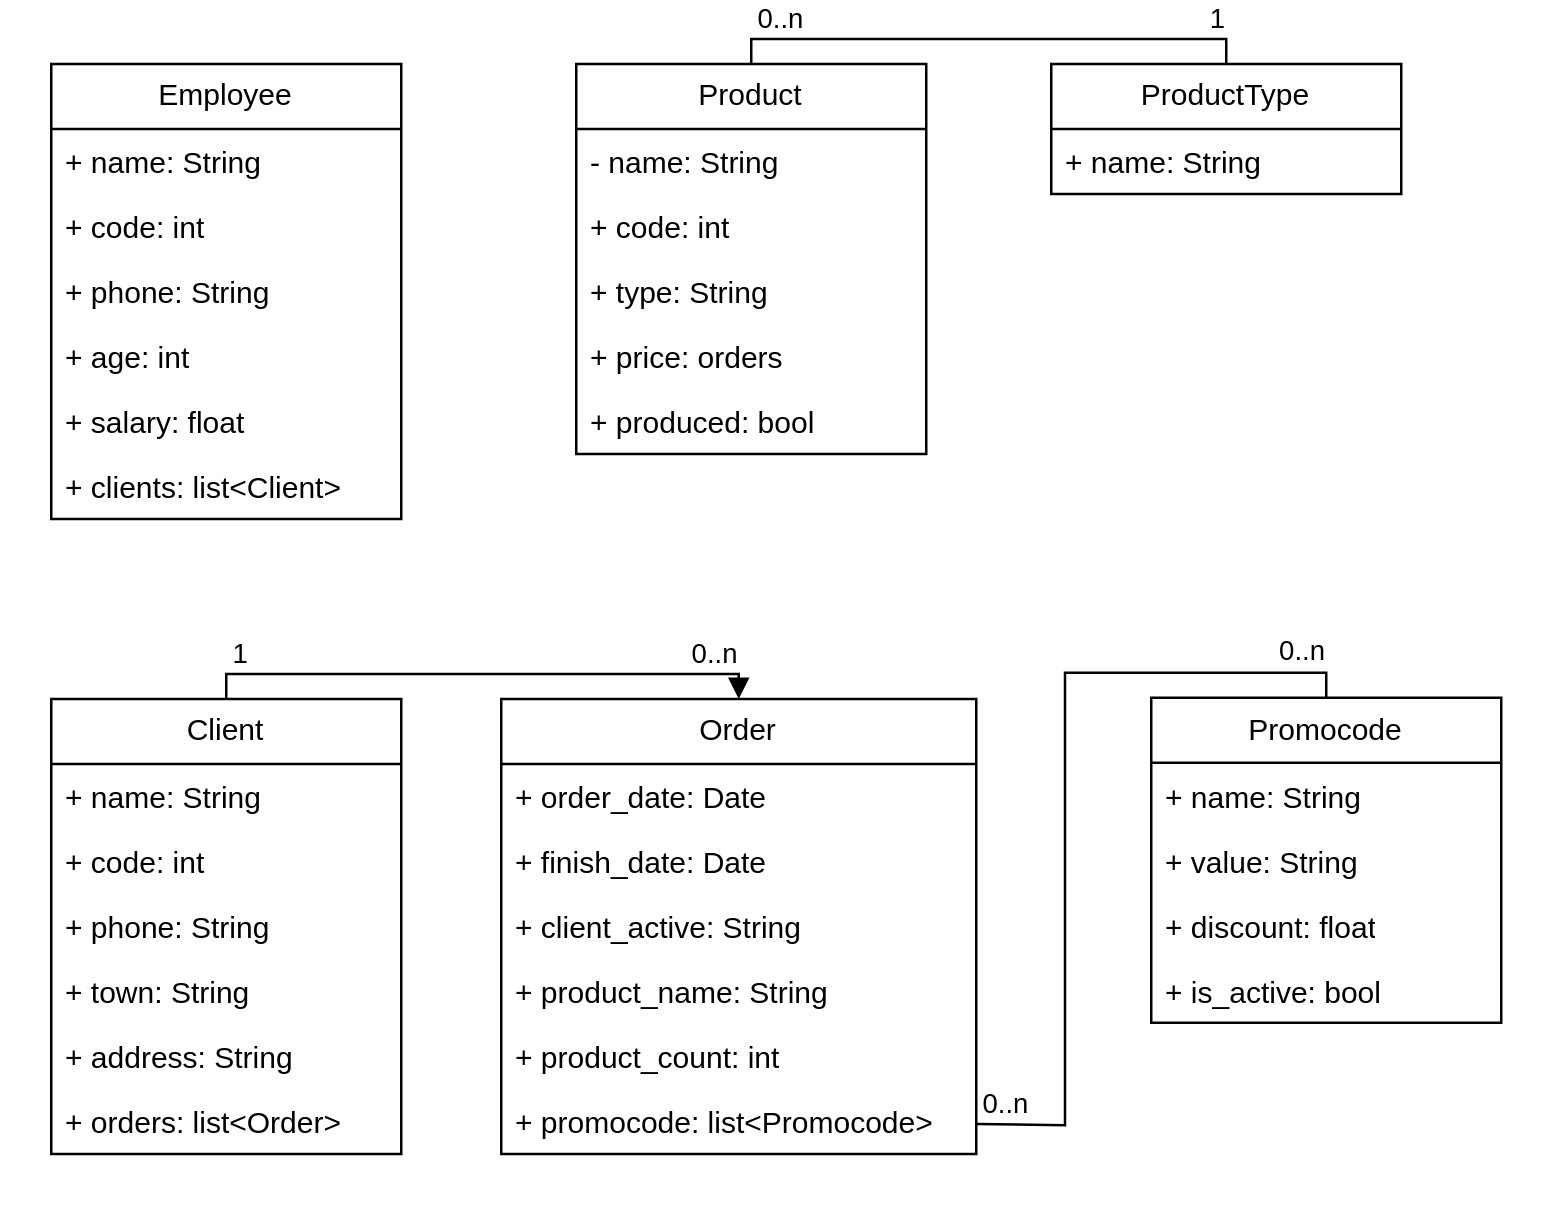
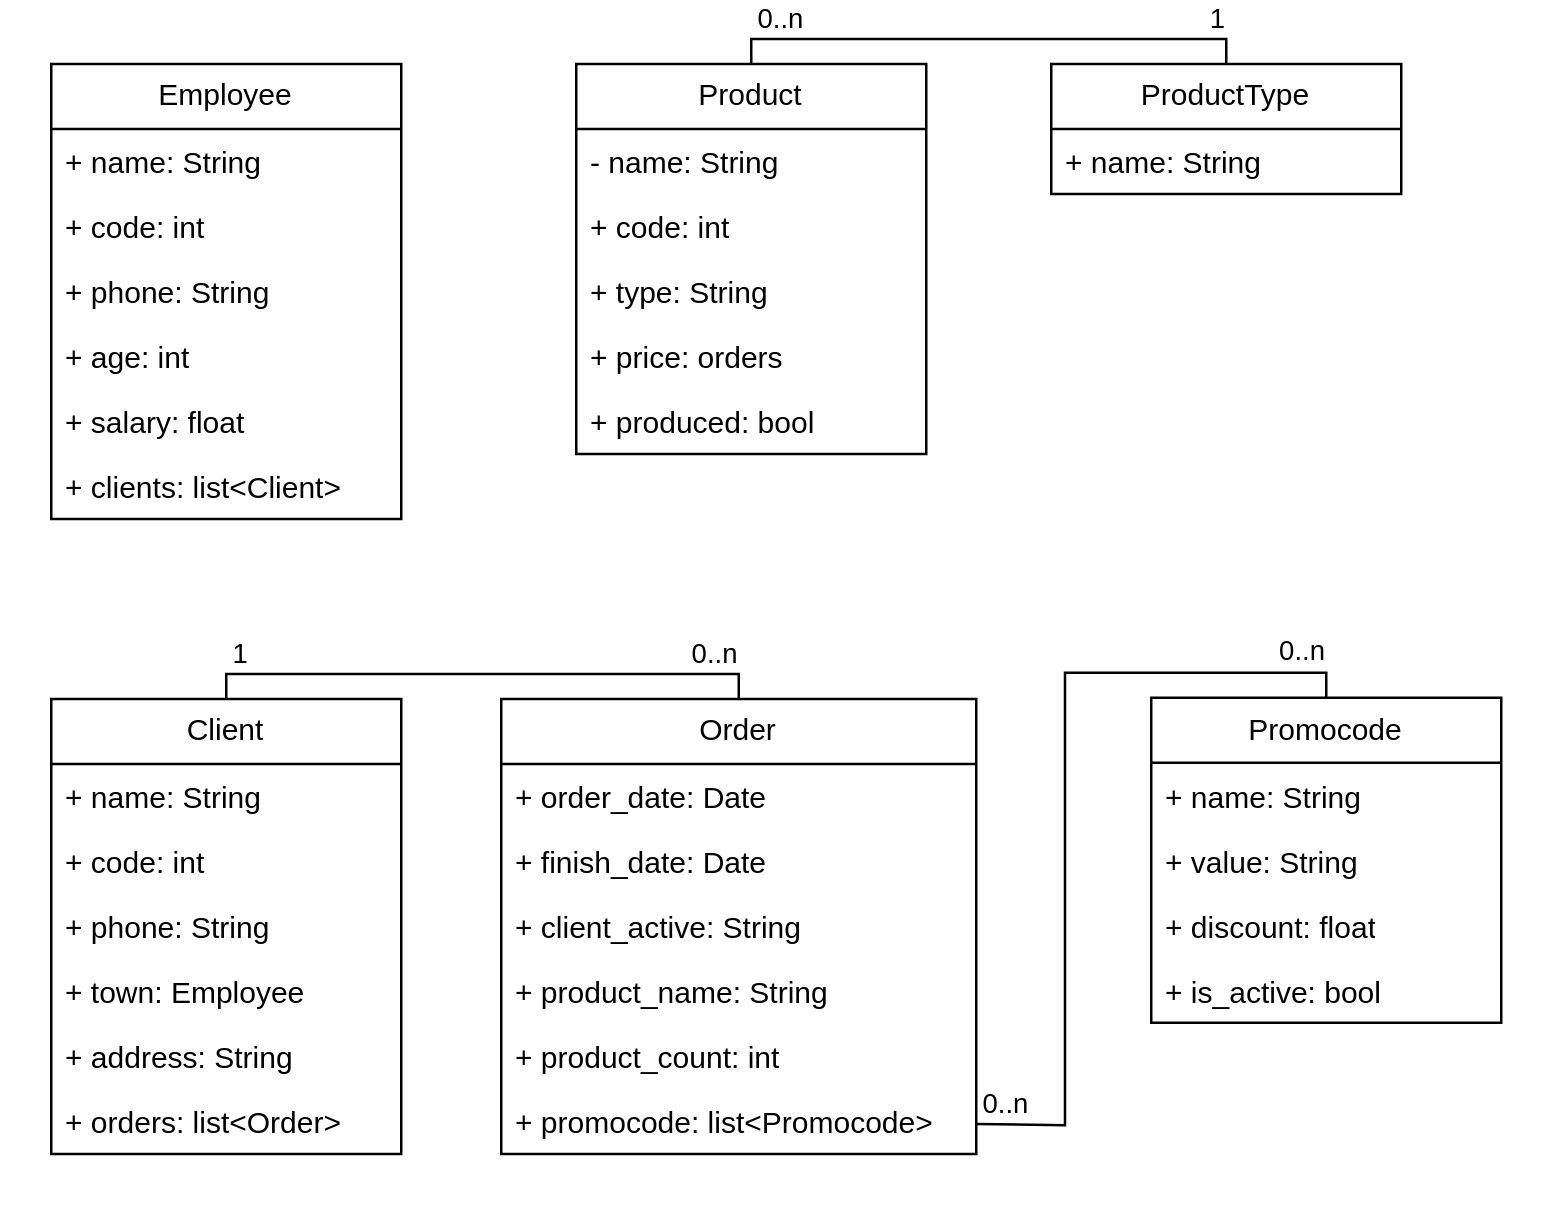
  <mxCell id="0" />
  <mxCell id="1" parent="0" />
  <mxCell id="2" value="&lt;div&gt;Employee&lt;/div&gt;" style="swimlane;fontStyle=0;childLayout=stackLayout;horizontal=1;startSize=26;fillColor=none;horizontalStack=0;resizeParent=1;resizeParentMax=0;resizeLast=0;collapsible=1;marginBottom=0;whiteSpace=wrap;html=1;" parent="1" vertex="1"><mxGeometry x="20" y="20" width="140" height="182" as="geometry" /></mxCell>
  <mxCell id="3" value="+ name: String" style="text;strokeColor=none;fillColor=none;align=left;verticalAlign=top;spacingLeft=4;spacingRight=4;overflow=hidden;rotatable=0;points=[[0,0.5],[1,0.5]];portConstraint=eastwest;whiteSpace=wrap;html=1;" parent="2" vertex="1"><mxGeometry y="26" width="140" height="26" as="geometry" /></mxCell>
  <mxCell id="4" value="+ code: int" style="text;strokeColor=none;fillColor=none;align=left;verticalAlign=top;spacingLeft=4;spacingRight=4;overflow=hidden;rotatable=0;points=[[0,0.5],[1,0.5]];portConstraint=eastwest;whiteSpace=wrap;html=1;" parent="2" vertex="1"><mxGeometry y="52" width="140" height="26" as="geometry" /></mxCell>
  <mxCell id="5" value="+ phone: String" style="text;strokeColor=none;fillColor=none;align=left;verticalAlign=top;spacingLeft=4;spacingRight=4;overflow=hidden;rotatable=0;points=[[0,0.5],[1,0.5]];portConstraint=eastwest;whiteSpace=wrap;html=1;" parent="2" vertex="1"><mxGeometry y="78" width="140" height="26" as="geometry" /></mxCell>
  <mxCell id="6" value="+ age: int" style="text;strokeColor=none;fillColor=none;align=left;verticalAlign=top;spacingLeft=4;spacingRight=4;overflow=hidden;rotatable=0;points=[[0,0.5],[1,0.5]];portConstraint=eastwest;whiteSpace=wrap;html=1;" parent="2" vertex="1"><mxGeometry y="104" width="140" height="26" as="geometry" /></mxCell>
  <mxCell id="7" value="+ salary: float" style="text;strokeColor=none;fillColor=none;align=left;verticalAlign=top;spacingLeft=4;spacingRight=4;overflow=hidden;rotatable=0;points=[[0,0.5],[1,0.5]];portConstraint=eastwest;whiteSpace=wrap;html=1;" parent="2" vertex="1"><mxGeometry y="130" width="140" height="26" as="geometry" /></mxCell>
  <mxCell id="8" value="+ clients: list&amp;lt;Client&amp;gt;" style="text;strokeColor=none;fillColor=none;align=left;verticalAlign=top;spacingLeft=4;spacingRight=4;overflow=hidden;rotatable=0;points=[[0,0.5],[1,0.5]];portConstraint=eastwest;whiteSpace=wrap;html=1;" parent="2" vertex="1"><mxGeometry y="156" width="140" height="26" as="geometry" /></mxCell>
  <mxCell id="9" value="&lt;div&gt;Product&lt;/div&gt;" style="swimlane;fontStyle=0;childLayout=stackLayout;horizontal=1;startSize=26;fillColor=none;horizontalStack=0;resizeParent=1;resizeParentMax=0;resizeLast=0;collapsible=1;marginBottom=0;whiteSpace=wrap;html=1;" parent="1" vertex="1"><mxGeometry x="230" y="20" width="140" height="156" as="geometry"><mxRectangle x="410" y="66" width="80" height="30" as="alternateBounds" /></mxGeometry></mxCell>
  <mxCell id="10" value="- name: String" style="text;strokeColor=none;fillColor=none;align=left;verticalAlign=top;spacingLeft=4;spacingRight=4;overflow=hidden;rotatable=0;points=[[0,0.5],[1,0.5]];portConstraint=eastwest;whiteSpace=wrap;html=1;" parent="9" vertex="1"><mxGeometry y="26" width="140" height="26" as="geometry" /></mxCell>
  <mxCell id="11" value="+ code: int" style="text;strokeColor=none;fillColor=none;align=left;verticalAlign=top;spacingLeft=4;spacingRight=4;overflow=hidden;rotatable=0;points=[[0,0.5],[1,0.5]];portConstraint=eastwest;whiteSpace=wrap;html=1;" parent="9" vertex="1"><mxGeometry y="52" width="140" height="26" as="geometry" /></mxCell>
  <mxCell id="12" value="+ type: String" style="text;strokeColor=none;fillColor=none;align=left;verticalAlign=top;spacingLeft=4;spacingRight=4;overflow=hidden;rotatable=0;points=[[0,0.5],[1,0.5]];portConstraint=eastwest;whiteSpace=wrap;html=1;" parent="9" vertex="1"><mxGeometry y="78" width="140" height="26" as="geometry" /></mxCell>
  <mxCell id="13" value="+ price: orders" style="text;strokeColor=none;fillColor=none;align=left;verticalAlign=top;spacingLeft=4;spacingRight=4;overflow=hidden;rotatable=0;points=[[0,0.5],[1,0.5]];portConstraint=eastwest;whiteSpace=wrap;html=1;" parent="9" vertex="1"><mxGeometry y="104" width="140" height="26" as="geometry" /></mxCell>
  <mxCell id="14" value="&lt;div&gt;+ produced: bool&lt;/div&gt;" style="text;strokeColor=none;fillColor=none;align=left;verticalAlign=top;spacingLeft=4;spacingRight=4;overflow=hidden;rotatable=0;points=[[0,0.5],[1,0.5]];portConstraint=eastwest;whiteSpace=wrap;html=1;" parent="9" vertex="1"><mxGeometry y="130" width="140" height="26" as="geometry" /></mxCell>
  <mxCell id="15" value="&lt;div&gt;ProductType&lt;/div&gt;" style="swimlane;fontStyle=0;childLayout=stackLayout;horizontal=1;startSize=26;fillColor=none;horizontalStack=0;resizeParent=1;resizeParentMax=0;resizeLast=0;collapsible=1;marginBottom=0;whiteSpace=wrap;html=1;" parent="1" vertex="1"><mxGeometry x="420" y="20" width="140" height="52" as="geometry" /></mxCell>
  <mxCell id="16" value="+ name: String" style="text;strokeColor=none;fillColor=none;align=left;verticalAlign=top;spacingLeft=4;spacingRight=4;overflow=hidden;rotatable=0;points=[[0,0.5],[1,0.5]];portConstraint=eastwest;whiteSpace=wrap;html=1;" parent="15" vertex="1"><mxGeometry y="26" width="140" height="26" as="geometry" /></mxCell>
  <mxCell id="17" value="Client" style="swimlane;fontStyle=0;childLayout=stackLayout;horizontal=1;startSize=26;fillColor=none;horizontalStack=0;resizeParent=1;resizeParentMax=0;resizeLast=0;collapsible=1;marginBottom=0;whiteSpace=wrap;html=1;" parent="1" vertex="1"><mxGeometry x="20" y="274" width="140" height="182" as="geometry" /></mxCell>
  <mxCell id="18" value="+ name: String" style="text;strokeColor=none;fillColor=none;align=left;verticalAlign=top;spacingLeft=4;spacingRight=4;overflow=hidden;rotatable=0;points=[[0,0.5],[1,0.5]];portConstraint=eastwest;whiteSpace=wrap;html=1;" parent="17" vertex="1"><mxGeometry y="26" width="140" height="26" as="geometry" /></mxCell>
  <mxCell id="19" value="+ code: int" style="text;strokeColor=none;fillColor=none;align=left;verticalAlign=top;spacingLeft=4;spacingRight=4;overflow=hidden;rotatable=0;points=[[0,0.5],[1,0.5]];portConstraint=eastwest;whiteSpace=wrap;html=1;" parent="17" vertex="1"><mxGeometry y="52" width="140" height="26" as="geometry" /></mxCell>
  <mxCell id="20" value="+ phone: String" style="text;strokeColor=none;fillColor=none;align=left;verticalAlign=top;spacingLeft=4;spacingRight=4;overflow=hidden;rotatable=0;points=[[0,0.5],[1,0.5]];portConstraint=eastwest;whiteSpace=wrap;html=1;" parent="17" vertex="1"><mxGeometry y="78" width="140" height="26" as="geometry" /></mxCell>
- <mxCell id="21" value="+ town: String" style="text;strokeColor=none;fillColor=none;align=left;verticalAlign=top;spacingLeft=4;spacingRight=4;overflow=hidden;rotatable=0;points=[[0,0.5],[1,0.5]];portConstraint=eastwest;whiteSpace=wrap;html=1;" parent="17" vertex="1"><mxGeometry y="104" width="140" height="26" as="geometry" /></mxCell>
+ <mxCell id="21" value="+ town: Employee" style="text;strokeColor=none;fillColor=none;align=left;verticalAlign=top;spacingLeft=4;spacingRight=4;overflow=hidden;rotatable=0;points=[[0,0.5],[1,0.5]];portConstraint=eastwest;whiteSpace=wrap;html=1;" parent="17" vertex="1"><mxGeometry y="104" width="140" height="26" as="geometry" /></mxCell>
  <mxCell id="22" value="+ address: String" style="text;strokeColor=none;fillColor=none;align=left;verticalAlign=top;spacingLeft=4;spacingRight=4;overflow=hidden;rotatable=0;points=[[0,0.5],[1,0.5]];portConstraint=eastwest;whiteSpace=wrap;html=1;" parent="17" vertex="1"><mxGeometry y="130" width="140" height="26" as="geometry" /></mxCell>
  <mxCell id="23" value="+ orders: list&amp;lt;Order&amp;gt;" style="text;strokeColor=none;fillColor=none;align=left;verticalAlign=top;spacingLeft=4;spacingRight=4;overflow=hidden;rotatable=0;points=[[0,0.5],[1,0.5]];portConstraint=eastwest;whiteSpace=wrap;html=1;" parent="17" vertex="1"><mxGeometry y="156" width="140" height="26" as="geometry" /></mxCell>
  <mxCell id="24" value="Order" style="swimlane;fontStyle=0;childLayout=stackLayout;horizontal=1;startSize=26;fillColor=none;horizontalStack=0;resizeParent=1;resizeParentMax=0;resizeLast=0;collapsible=1;marginBottom=0;whiteSpace=wrap;html=1;" parent="1" vertex="1"><mxGeometry x="200" y="274" width="190" height="182" as="geometry" /></mxCell>
  <mxCell id="25" value="+ order_date: Date" style="text;strokeColor=none;fillColor=none;align=left;verticalAlign=top;spacingLeft=4;spacingRight=4;overflow=hidden;rotatable=0;points=[[0,0.5],[1,0.5]];portConstraint=eastwest;whiteSpace=wrap;html=1;" parent="24" vertex="1"><mxGeometry y="26" width="190" height="26" as="geometry" /></mxCell>
  <mxCell id="26" value="+ finish_date: Date" style="text;strokeColor=none;fillColor=none;align=left;verticalAlign=top;spacingLeft=4;spacingRight=4;overflow=hidden;rotatable=0;points=[[0,0.5],[1,0.5]];portConstraint=eastwest;whiteSpace=wrap;html=1;" parent="24" vertex="1"><mxGeometry y="52" width="190" height="26" as="geometry" /></mxCell>
  <mxCell id="27" value="+ client_active: String" style="text;strokeColor=none;fillColor=none;align=left;verticalAlign=top;spacingLeft=4;spacingRight=4;overflow=hidden;rotatable=0;points=[[0,0.5],[1,0.5]];portConstraint=eastwest;whiteSpace=wrap;html=1;" parent="24" vertex="1"><mxGeometry y="78" width="190" height="26" as="geometry" /></mxCell>
  <mxCell id="28" value="+ product_name: String" style="text;strokeColor=none;fillColor=none;align=left;verticalAlign=top;spacingLeft=4;spacingRight=4;overflow=hidden;rotatable=0;points=[[0,0.5],[1,0.5]];portConstraint=eastwest;whiteSpace=wrap;html=1;" parent="24" vertex="1"><mxGeometry y="104" width="190" height="26" as="geometry" /></mxCell>
  <mxCell id="29" value="+ product_count: int" style="text;strokeColor=none;fillColor=none;align=left;verticalAlign=top;spacingLeft=4;spacingRight=4;overflow=hidden;rotatable=0;points=[[0,0.5],[1,0.5]];portConstraint=eastwest;whiteSpace=wrap;html=1;" parent="24" vertex="1"><mxGeometry y="130" width="190" height="26" as="geometry" /></mxCell>
  <mxCell id="30" value="+ promocode: list&amp;lt;Promocode&amp;gt;" style="text;strokeColor=none;fillColor=none;align=left;verticalAlign=top;spacingLeft=4;spacingRight=4;overflow=hidden;rotatable=0;points=[[0,0.5],[1,0.5]];portConstraint=eastwest;whiteSpace=wrap;html=1;" parent="24" vertex="1"><mxGeometry y="156" width="190" height="26" as="geometry" /></mxCell>
  <mxCell id="31" value="Promocode" style="swimlane;fontStyle=0;childLayout=stackLayout;horizontal=1;startSize=26;fillColor=none;horizontalStack=0;resizeParent=1;resizeParentMax=0;resizeLast=0;collapsible=1;marginBottom=0;whiteSpace=wrap;html=1;" parent="1" vertex="1"><mxGeometry x="460" y="273.51" width="140" height="130" as="geometry" /></mxCell>
  <mxCell id="32" value="+ name: String" style="text;strokeColor=none;fillColor=none;align=left;verticalAlign=top;spacingLeft=4;spacingRight=4;overflow=hidden;rotatable=0;points=[[0,0.5],[1,0.5]];portConstraint=eastwest;whiteSpace=wrap;html=1;" parent="31" vertex="1"><mxGeometry y="26" width="140" height="26" as="geometry" /></mxCell>
  <mxCell id="33" value="+ value: String" style="text;strokeColor=none;fillColor=none;align=left;verticalAlign=top;spacingLeft=4;spacingRight=4;overflow=hidden;rotatable=0;points=[[0,0.5],[1,0.5]];portConstraint=eastwest;whiteSpace=wrap;html=1;" parent="31" vertex="1"><mxGeometry y="52" width="140" height="26" as="geometry" /></mxCell>
  <mxCell id="34" value="+ discount: float" style="text;strokeColor=none;fillColor=none;align=left;verticalAlign=top;spacingLeft=4;spacingRight=4;overflow=hidden;rotatable=0;points=[[0,0.5],[1,0.5]];portConstraint=eastwest;whiteSpace=wrap;html=1;" parent="31" vertex="1"><mxGeometry y="78" width="140" height="26" as="geometry" /></mxCell>
  <mxCell id="35" value="+ is_active: bool" style="text;strokeColor=none;fillColor=none;align=left;verticalAlign=top;spacingLeft=4;spacingRight=4;overflow=hidden;rotatable=0;points=[[0,0.5],[1,0.5]];portConstraint=eastwest;whiteSpace=wrap;html=1;" vertex="1" parent="31"><mxGeometry y="104" width="140" height="26" as="geometry" /></mxCell>
- <mxCell id="36" value="" style="endArrow=block;html=1;edgeStyle=orthogonalEdgeStyle;rounded=0;exitX=0.5;exitY=0;exitDx=0;exitDy=0;entryX=0.5;entryY=0;entryDx=0;entryDy=0;" parent="1" source="17" target="24" edge="1"><mxGeometry relative="1" as="geometry"><mxPoint x="160" y="264" as="sourcePoint" /><mxPoint x="320" y="264" as="targetPoint" /></mxGeometry></mxCell>
+ <mxCell id="36" value="" style="endArrow=none;html=1;edgeStyle=orthogonalEdgeStyle;rounded=0;exitX=0.5;exitY=0;exitDx=0;exitDy=0;entryX=0.5;entryY=0;entryDx=0;entryDy=0;" parent="1" source="17" target="24" edge="1"><mxGeometry relative="1" as="geometry"><mxPoint x="160" y="264" as="sourcePoint" /><mxPoint x="320" y="264" as="targetPoint" /></mxGeometry></mxCell>
  <mxCell id="37" value="1" style="edgeLabel;resizable=0;html=1;align=left;verticalAlign=bottom;" parent="36" connectable="0" vertex="1"><mxGeometry x="-1" relative="1" as="geometry"><mxPoint x="1" y="-10" as="offset" /></mxGeometry></mxCell>
  <mxCell id="38" value="0..n" style="edgeLabel;resizable=0;html=1;align=right;verticalAlign=bottom;" parent="36" connectable="0" vertex="1"><mxGeometry x="1" relative="1" as="geometry"><mxPoint y="-10" as="offset" /></mxGeometry></mxCell>
  <mxCell id="39" value="" style="endArrow=none;html=1;edgeStyle=orthogonalEdgeStyle;rounded=0;exitX=0.5;exitY=0;exitDx=0;exitDy=0;entryX=0.5;entryY=0;entryDx=0;entryDy=0;" parent="1" source="9" target="15" edge="1"><mxGeometry relative="1" as="geometry"><mxPoint x="270" y="-6" as="sourcePoint" /><mxPoint x="480" y="-6" as="targetPoint" /></mxGeometry></mxCell>
  <mxCell id="40" value="0..n" style="edgeLabel;resizable=0;html=1;align=left;verticalAlign=bottom;" parent="39" connectable="0" vertex="1"><mxGeometry x="-1" relative="1" as="geometry"><mxPoint x="1" y="-10" as="offset" /></mxGeometry></mxCell>
  <mxCell id="41" value="1" style="edgeLabel;resizable=0;html=1;align=right;verticalAlign=bottom;" parent="39" connectable="0" vertex="1"><mxGeometry x="1" relative="1" as="geometry"><mxPoint y="-10" as="offset" /></mxGeometry></mxCell>
  <mxCell id="42" value="" style="endArrow=none;html=1;edgeStyle=orthogonalEdgeStyle;rounded=0;exitX=0.5;exitY=0;exitDx=0;exitDy=0;entryX=0.5;entryY=0;entryDx=0;entryDy=0;" parent="1" target="31" edge="1"><mxGeometry relative="1" as="geometry"><mxPoint x="390" y="444" as="sourcePoint" /><mxPoint x="610" y="444" as="targetPoint" /></mxGeometry></mxCell>
  <mxCell id="43" value="0..n" style="edgeLabel;resizable=0;html=1;align=left;verticalAlign=bottom;" parent="42" connectable="0" vertex="1"><mxGeometry x="-1" relative="1" as="geometry"><mxPoint x="1" as="offset" /></mxGeometry></mxCell>
  <mxCell id="44" value="0..n" style="edgeLabel;resizable=0;html=1;align=right;verticalAlign=bottom;" parent="42" connectable="0" vertex="1"><mxGeometry x="1" relative="1" as="geometry"><mxPoint y="-10" as="offset" /></mxGeometry></mxCell>
